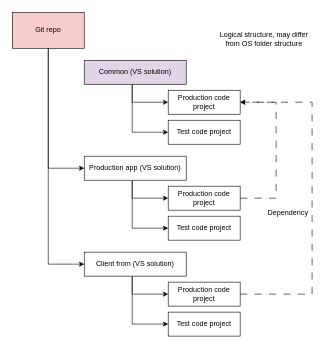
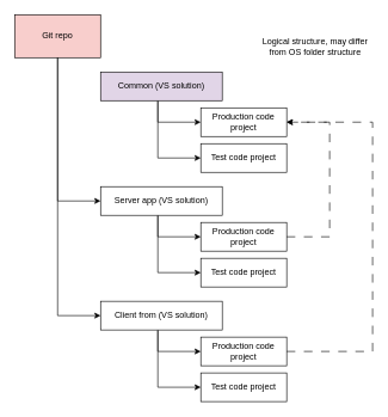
  <mxCell id="0" />
  <mxCell id="1" parent="0" />
  <mxCell id="2" value="Git repo" style="rounded=0;whiteSpace=wrap;html=1;fillColor=#f8cecc;" parent="1" vertex="1"><mxGeometry y="20" width="120" height="60" as="geometry" x="20" /></mxCell>
  <mxCell id="3" value="Common (VS solution)" style="rounded=0;whiteSpace=wrap;html=1;fillColor=#e1d5e7;" parent="1" vertex="1"><mxGeometry x="140" y="100" width="170" height="40" as="geometry" /></mxCell>
  <mxCell id="4" value="Production code project" style="rounded=0;whiteSpace=wrap;html=1;" parent="1" vertex="1"><mxGeometry x="280" y="150" width="120" height="40" as="geometry" /></mxCell>
  <mxCell id="5" value="Test code project" style="rounded=0;whiteSpace=wrap;html=1;" parent="1" vertex="1"><mxGeometry x="280" y="200" width="120" height="40" as="geometry" /></mxCell>
- <mxCell id="6" value="Production app (VS solution)" style="rounded=0;whiteSpace=wrap;html=1;" parent="1" vertex="1"><mxGeometry x="140" y="260" width="170" height="40" as="geometry" /></mxCell>
+ <mxCell id="6" value="Server app (VS solution)" style="rounded=0;whiteSpace=wrap;html=1;" parent="1" vertex="1"><mxGeometry x="140" y="260" width="170" height="40" as="geometry" /></mxCell>
  <mxCell id="7" value="Production code project" style="rounded=0;whiteSpace=wrap;html=1;" parent="1" vertex="1"><mxGeometry x="280" y="310" width="120" height="40" as="geometry" /></mxCell>
  <mxCell id="8" value="Test code project" style="rounded=0;whiteSpace=wrap;html=1;" parent="1" vertex="1"><mxGeometry x="280" y="360" width="120" height="40" as="geometry" /></mxCell>
  <mxCell id="9" value="Client from (VS solution)" style="rounded=0;whiteSpace=wrap;html=1;" parent="1" vertex="1"><mxGeometry x="140" y="420" width="170" height="40" as="geometry" /></mxCell>
  <mxCell id="10" value="Production code project" style="rounded=0;whiteSpace=wrap;html=1;" parent="1" vertex="1"><mxGeometry x="280" y="470" width="120" height="40" as="geometry" /></mxCell>
  <mxCell id="11" value="Test code project" style="rounded=0;whiteSpace=wrap;html=1;" parent="1" vertex="1"><mxGeometry x="280" y="520" width="120" height="40" as="geometry" /></mxCell>
  <mxCell id="12" value="" style="endArrow=classic;html=1;rounded=0;exitX=0.5;exitY=1;exitDx=0;exitDy=0;entryX=0;entryY=0.5;entryDx=0;entryDy=0;" parent="1" source="2" edge="1"><mxGeometry width="50" height="50" relative="1" as="geometry"><mxPoint x="80" y="240" as="sourcePoint" /><mxPoint x="140" y="280" as="targetPoint" /><Array as="points"><mxPoint x="80" y="280" /></Array></mxGeometry></mxCell>
  <mxCell id="13" value="" style="endArrow=classic;html=1;rounded=0;exitX=0.5;exitY=1;exitDx=0;exitDy=0;entryX=0;entryY=0.5;entryDx=0;entryDy=0;" parent="1" source="2" edge="1"><mxGeometry width="50" height="50" relative="1" as="geometry"><mxPoint x="80" y="400" as="sourcePoint" /><mxPoint x="140" y="440" as="targetPoint" /><Array as="points"><mxPoint x="80" y="440" /></Array></mxGeometry></mxCell>
  <mxCell id="14" value="" style="endArrow=classic;html=1;rounded=0;entryX=0;entryY=0.5;entryDx=0;entryDy=0;" parent="1" edge="1"><mxGeometry width="50" height="50" relative="1" as="geometry"><mxPoint x="220" y="140" as="sourcePoint" /><mxPoint x="280" y="170" as="targetPoint" /><Array as="points"><mxPoint x="220" y="170" /></Array></mxGeometry></mxCell>
  <mxCell id="15" value="" style="endArrow=classic;html=1;rounded=0;entryX=0;entryY=0.5;entryDx=0;entryDy=0;" parent="1" edge="1"><mxGeometry width="50" height="50" relative="1" as="geometry"><mxPoint x="220" y="141" as="sourcePoint" /><mxPoint x="280" y="220" as="targetPoint" /><Array as="points"><mxPoint x="220" y="220" /></Array></mxGeometry></mxCell>
  <mxCell id="16" value="" style="endArrow=classic;html=1;rounded=0;entryX=0;entryY=0.5;entryDx=0;entryDy=0;" parent="1" edge="1"><mxGeometry width="50" height="50" relative="1" as="geometry"><mxPoint x="220" y="300" as="sourcePoint" /><mxPoint x="280" y="330" as="targetPoint" /><Array as="points"><mxPoint x="220" y="330" /></Array></mxGeometry></mxCell>
  <mxCell id="17" value="" style="endArrow=classic;html=1;rounded=0;entryX=0;entryY=0.5;entryDx=0;entryDy=0;" parent="1" edge="1"><mxGeometry width="50" height="50" relative="1" as="geometry"><mxPoint x="220" y="301" as="sourcePoint" /><mxPoint x="280" y="380" as="targetPoint" /><Array as="points"><mxPoint x="220" y="380" /></Array></mxGeometry></mxCell>
  <mxCell id="18" value="" style="endArrow=classic;html=1;rounded=0;entryX=0;entryY=0.5;entryDx=0;entryDy=0;" parent="1" edge="1"><mxGeometry width="50" height="50" relative="1" as="geometry"><mxPoint x="220" y="460" as="sourcePoint" /><mxPoint x="280" y="490" as="targetPoint" /><Array as="points"><mxPoint x="220" y="490" /></Array></mxGeometry></mxCell>
  <mxCell id="19" value="" style="endArrow=classic;html=1;rounded=0;entryX=0;entryY=0.5;entryDx=0;entryDy=0;" parent="1" edge="1"><mxGeometry width="50" height="50" relative="1" as="geometry"><mxPoint x="220" y="461" as="sourcePoint" /><mxPoint x="280" y="540" as="targetPoint" /><Array as="points"><mxPoint x="220" y="540" /></Array></mxGeometry></mxCell>
  <mxCell id="20" value="" style="endArrow=classic;html=1;rounded=0;entryX=1;entryY=0.5;entryDx=0;entryDy=0;targetPerimeterSpacing=-1;dashed=1;dashPattern=12 12;" parent="1" target="4" edge="1"><mxGeometry width="50" height="50" relative="1" as="geometry"><mxPoint x="400" y="490" as="sourcePoint" /><mxPoint x="450" y="440" as="targetPoint" /><Array as="points"><mxPoint x="520" y="490" /><mxPoint x="520" y="170" /></Array></mxGeometry></mxCell>
  <mxCell id="21" value="" style="endArrow=classic;html=1;rounded=0;entryX=1;entryY=0.5;entryDx=0;entryDy=0;exitX=1;exitY=0.5;exitDx=0;exitDy=0;targetPerimeterSpacing=-1;dashed=1;dashPattern=12 12;" parent="1" source="7" edge="1"><mxGeometry width="50" height="50" relative="1" as="geometry"><mxPoint x="400" y="490" as="sourcePoint" /><mxPoint x="400" y="170" as="targetPoint" /><Array as="points"><mxPoint x="460" y="330" /><mxPoint x="460" y="170" /></Array></mxGeometry></mxCell>
- <mxCell id="22" value="Dependency" style="text;html=1;align=center;verticalAlign=middle;whiteSpace=wrap;rounded=0;" parent="1" vertex="1"><mxGeometry x="450" y="340" width="60" height="30" as="geometry" /></mxCell>
  <mxCell id="23" value="Logical structure, may differ from OS folder structure" style="text;html=1;align=center;verticalAlign=middle;whiteSpace=wrap;rounded=0;" vertex="1" parent="1"><mxGeometry x="360" y="30" width="160" height="70" as="geometry" /></mxCell>
